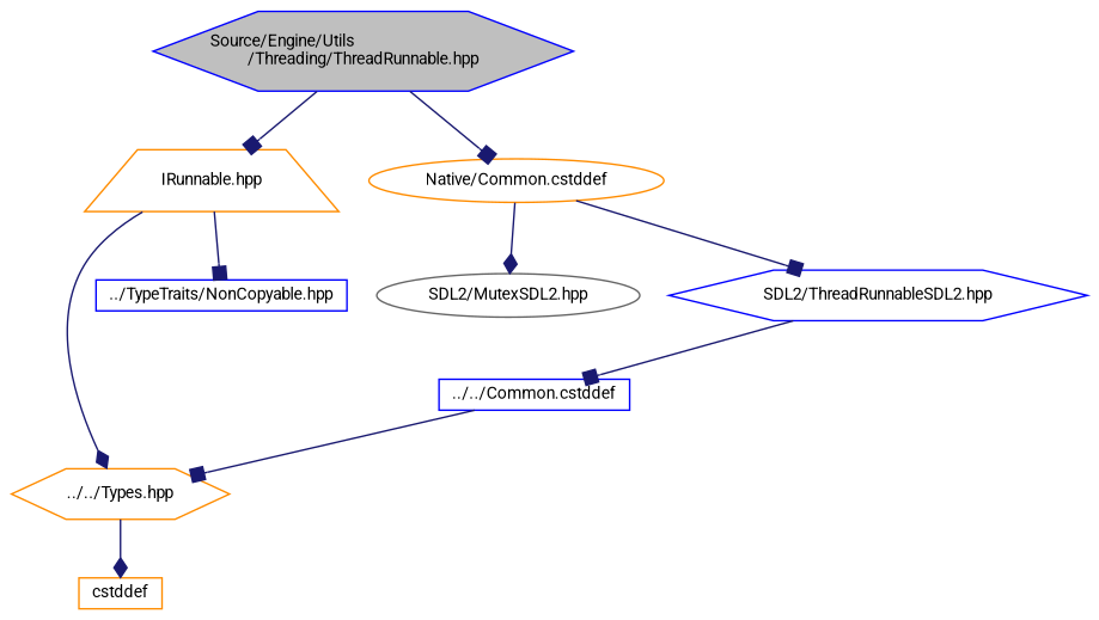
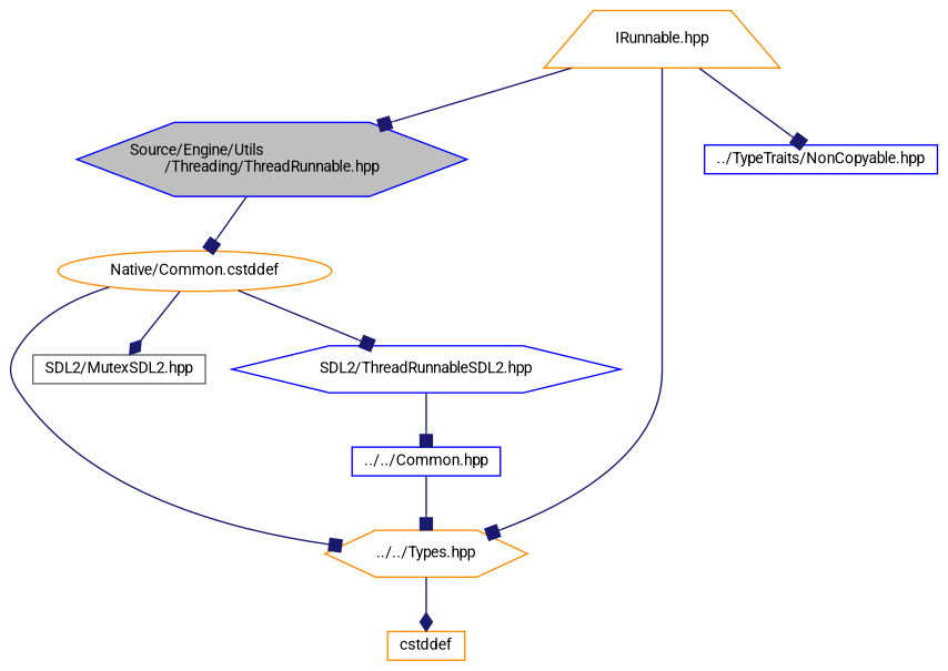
  digraph {
    fontname=Roboto
    node [color=blue fillcolor=white fontname=Roboto fontsize=10 shape=hexagon style=filled]
    edge [arrowhead=box color=midnightblue fontname=Roboto fontsize=10 labelfontname=Helvetica labelfontsize=10 style=solid]
    n1 [fillcolor=grey75 fontcolor=black height=0.2 label="Source/Engine/Utils\l/Threading/ThreadRunnable.hpp" width=0.4]
    n2 [color=darkorange height=0.2 label="IRunnable.hpp" shape=trapezium width=0.4]
    n3 [color=darkorange height=0.2 label="Native/Common.cstddef" shape=ellipse width=0.4]
    n4 [color=darkorange height=0.2 label="../../Types.hpp" width=0.4]
    n5 [height=0.2 label="../TypeTraits/NonCopyable.hpp" shape=box width=0.4]
-   n6 [color=gray40 height=0.2 label="SDL2/MutexSDL2.hpp" shape=ellipse width=0.4]
+   n6 [color=gray40 height=0.2 label="SDL2/MutexSDL2.hpp" shape=box width=0.4]
    n7 [height=0.2 label="SDL2/ThreadRunnableSDL2.hpp" width=0.4]
    n8 [color=darkorange height=0.2 label=cstddef shape=box width=0.4]
-   n9 [height=0.2 label="../../Common.cstddef" shape=box width=0.4]
-   n1 -> n2
+   n9 [height=0.2 label="../../Common.hpp" shape=box width=0.4]
+   n2 -> n1
    n1 -> n3
-   n2 -> n4 [arrowhead=diamond]
+   n2 -> n4
    n2 -> n5
+   n3 -> n4
    n3 -> n6 [arrowhead=diamond]
    n3 -> n7
    n4 -> n8 [arrowhead=diamond]
    n7 -> n9
    n9 -> n4
  }
